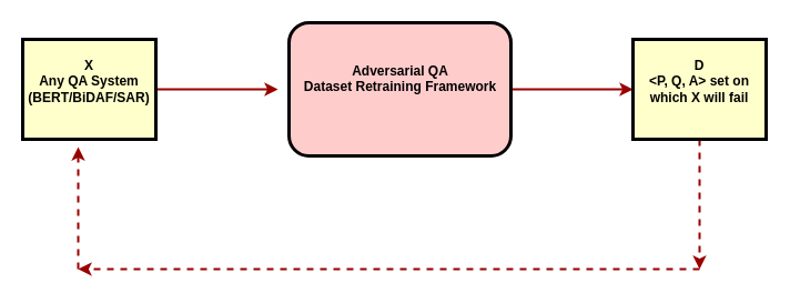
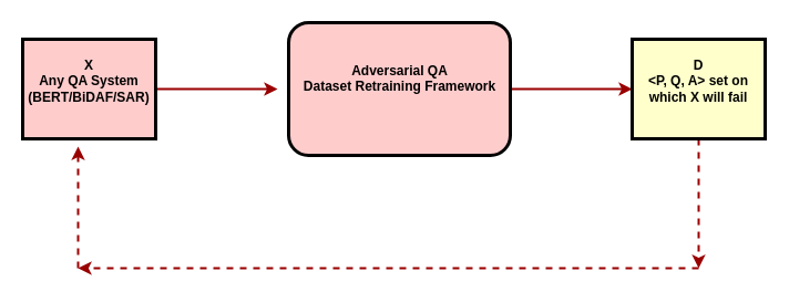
  <mxCell id="0" />
  <mxCell id="1" parent="0" />
  <mxCell id="2" style="edgeStyle=orthogonalEdgeStyle;rounded=0;orthogonalLoop=1;jettySize=auto;html=1;strokeWidth=2;strokeColor=#990000;" edge="1" parent="1" source="3"><mxGeometry relative="1" as="geometry"><mxPoint x="250" y="80" as="targetPoint" /></mxGeometry></mxCell>
- <mxCell id="3" value="X&#10;Any QA System&#10;(BERT/BiDAF/SAR)&#10;" style="whiteSpace=wrap;align=center;verticalAlign=middle;fontStyle=1;strokeWidth=3;fillColor=#FFFFCC" parent="1" vertex="1"><mxGeometry x="20" y="35" width="120" height="90" as="geometry" /></mxCell>
+ <mxCell id="3" value="X&#10;Any QA System&#10;(BERT/BiDAF/SAR)&#10;" style="whiteSpace=wrap;align=center;verticalAlign=middle;fontStyle=1;strokeWidth=3;fillColor=#ffcccc;" parent="1" vertex="1"><mxGeometry x="20" y="35" width="120" height="90" as="geometry" /></mxCell>
  <mxCell id="4" style="edgeStyle=orthogonalEdgeStyle;rounded=0;orthogonalLoop=1;jettySize=auto;html=1;entryX=0;entryY=0.5;entryDx=0;entryDy=0;strokeColor=#990000;strokeWidth=2;" edge="1" parent="1" source="5" target="8"><mxGeometry relative="1" as="geometry" /></mxCell>
  <mxCell id="5" value="" style="rounded=1;whiteSpace=wrap;html=1;fillColor=#FFCCCC;strokeWidth=3;" vertex="1" parent="1"><mxGeometry x="260" y="20" width="200" height="120" as="geometry" /></mxCell>
  <mxCell id="6" value="&lt;div align=&quot;center&quot;&gt;&lt;b&gt;Adversarial QA&lt;/b&gt;&lt;/div&gt;&lt;div align=&quot;center&quot;&gt;&lt;b&gt;Dataset Retraining Framework&lt;/b&gt;&lt;/div&gt;" style="text;html=1;align=center;" vertex="1" parent="1"><mxGeometry x="275" y="50" width="170" height="30" as="geometry" /></mxCell>
  <mxCell id="7" style="edgeStyle=orthogonalEdgeStyle;rounded=0;orthogonalLoop=1;jettySize=auto;html=1;strokeColor=#990000;strokeWidth=2;dashed=1;" edge="1" parent="1" source="8"><mxGeometry relative="1" as="geometry"><mxPoint x="630" y="242" as="targetPoint" /></mxGeometry></mxCell>
  <mxCell id="8" value="D&#10;&lt;P, Q, A&gt; set on which X will fail&#10;" style="whiteSpace=wrap;align=center;verticalAlign=middle;fontStyle=1;strokeWidth=3;fillColor=#FFFFCC" vertex="1" parent="1"><mxGeometry x="570" y="35" width="120" height="90" as="geometry" /></mxCell>
  <mxCell id="9" value="" style="endArrow=classic;html=1;strokeColor=#990000;strokeWidth=2;dashed=1;" edge="1" parent="1"><mxGeometry width="50" height="50" relative="1" as="geometry"><mxPoint x="630" y="242" as="sourcePoint" /><mxPoint x="70" y="242" as="targetPoint" /></mxGeometry></mxCell>
  <mxCell id="10" value="" style="endArrow=classic;html=1;strokeColor=#990000;strokeWidth=2;dashed=1;" edge="1" parent="1"><mxGeometry width="50" height="50" relative="1" as="geometry"><mxPoint x="70" y="242" as="sourcePoint" /><mxPoint x="70" y="132" as="targetPoint" /></mxGeometry></mxCell>
